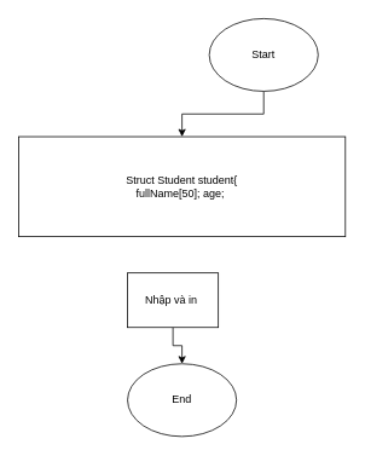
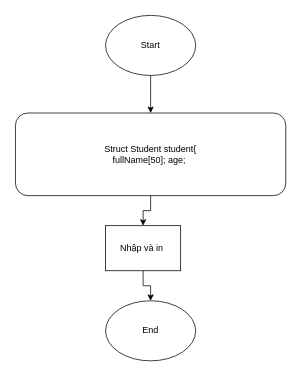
  <mxCell id="0" />
  <mxCell id="1" parent="0" />
  <mxCell id="2" value="" style="edgeStyle=orthogonalEdgeStyle;rounded=0;orthogonalLoop=1;jettySize=auto;html=1;" parent="1" source="3" target="5" edge="1"><mxGeometry relative="1" as="geometry" /></mxCell>
- <mxCell id="3" value="Start" style="ellipse;whiteSpace=wrap;html=1;" parent="1" vertex="1"><mxGeometry x="230" y="20" width="120" height="80" as="geometry" /></mxCell>
- <mxCell id="5" value="Struct Student student{&lt;br&gt;fullName[50]; age;&amp;nbsp;" style="whiteSpace=wrap;html=1;" parent="1" vertex="1"><mxGeometry x="20" y="150" width="360" height="110" as="geometry" /></mxCell>
+ <mxCell id="3" value="Start" style="ellipse;whiteSpace=wrap;html=1;" parent="1" vertex="1"><mxGeometry x="140" width="120" height="80" as="geometry" y="20" /></mxCell>
+ <mxCell id="4" value="" style="edgeStyle=orthogonalEdgeStyle;rounded=0;orthogonalLoop=1;jettySize=auto;html=1;" edge="1" parent="1" source="5" target="7"><mxGeometry relative="1" as="geometry" /></mxCell>
+ <mxCell id="5" value="Struct Student student{&lt;br&gt;fullName[50]; age;&amp;nbsp;" style="whiteSpace=wrap;html=1;rounded=1;" parent="1" vertex="1"><mxGeometry x="20" y="150" width="360" height="110" as="geometry" /></mxCell>
  <mxCell id="6" value="" style="edgeStyle=orthogonalEdgeStyle;rounded=0;orthogonalLoop=1;jettySize=auto;html=1;" edge="1" parent="1" source="7" target="8"><mxGeometry relative="1" as="geometry" /></mxCell>
  <mxCell id="7" value="Nhập và in&amp;nbsp;" style="rounded=0;whiteSpace=wrap;html=1;" parent="1" vertex="1"><mxGeometry x="140" y="300" width="100" height="60" as="geometry" /></mxCell>
  <mxCell id="8" value="End" style="ellipse;whiteSpace=wrap;html=1;" vertex="1" parent="1"><mxGeometry x="140" y="400" width="120" height="80" as="geometry" /></mxCell>
